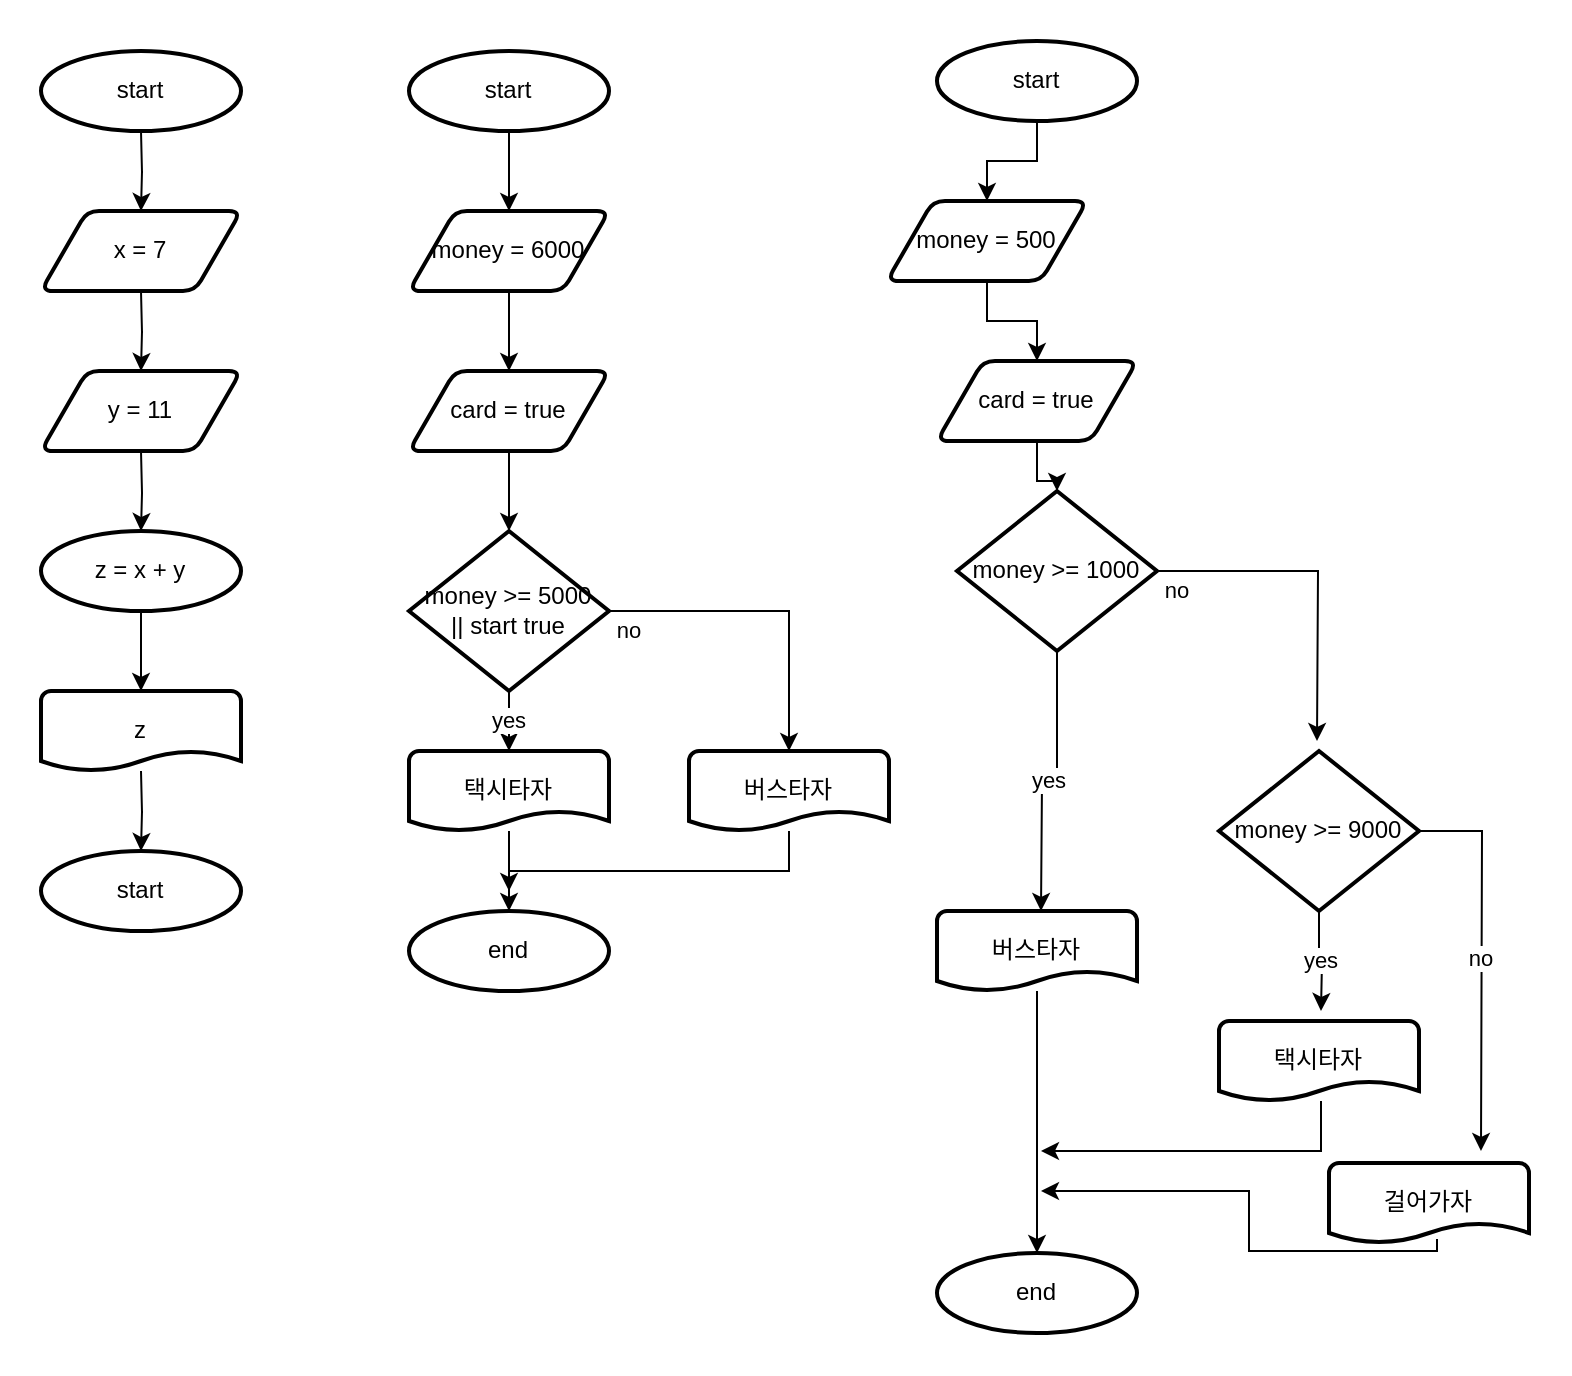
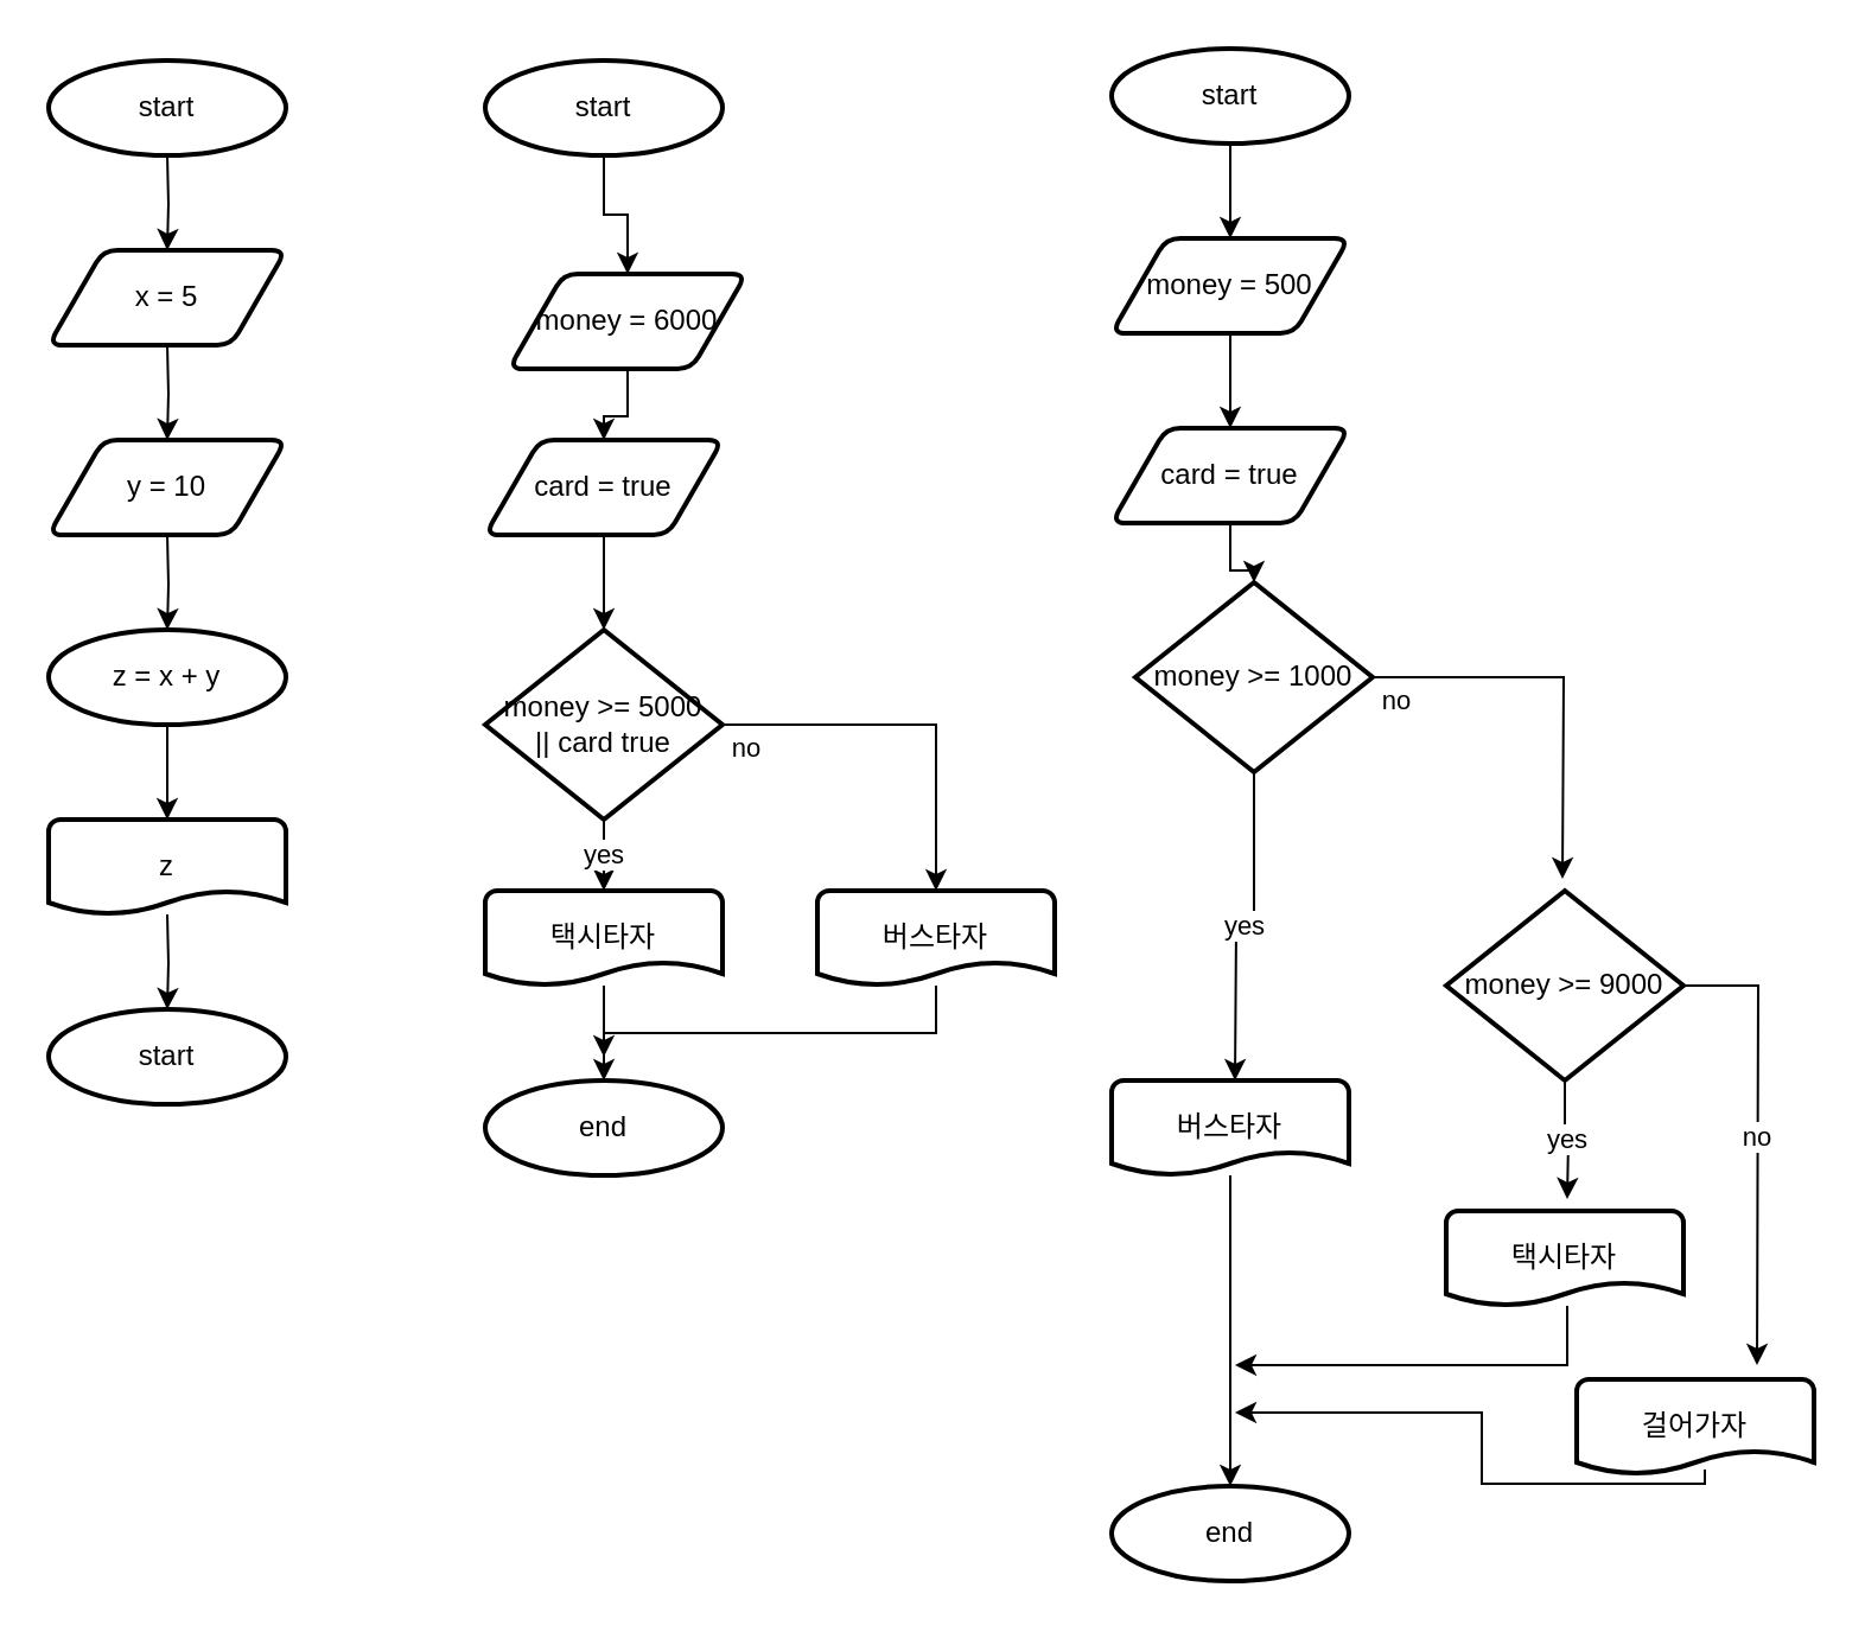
  <mxCell id="0" />
  <mxCell id="1" parent="0" />
  <mxCell id="2" value="" style="edgeStyle=orthogonalEdgeStyle;rounded=0;orthogonalLoop=1;jettySize=auto;html=1;" edge="1" parent="1"><mxGeometry relative="1" as="geometry"><mxPoint x="70" y="385" as="sourcePoint" /><mxPoint x="70" y="425" as="targetPoint" /></mxGeometry></mxCell>
  <mxCell id="3" value="" style="edgeStyle=orthogonalEdgeStyle;rounded=0;orthogonalLoop=1;jettySize=auto;html=1;" edge="1" parent="1"><mxGeometry relative="1" as="geometry"><mxPoint x="70" y="65" as="sourcePoint" /><mxPoint x="70" y="105" as="targetPoint" /></mxGeometry></mxCell>
  <mxCell id="4" value="" style="edgeStyle=orthogonalEdgeStyle;rounded=0;orthogonalLoop=1;jettySize=auto;html=1;" edge="1" parent="1"><mxGeometry relative="1" as="geometry"><mxPoint x="70" y="145" as="sourcePoint" /><mxPoint x="70" y="185" as="targetPoint" /></mxGeometry></mxCell>
  <mxCell id="5" value="" style="edgeStyle=orthogonalEdgeStyle;rounded=0;orthogonalLoop=1;jettySize=auto;html=1;" edge="1" parent="1" target="7"><mxGeometry relative="1" as="geometry"><mxPoint x="70" y="225" as="sourcePoint" /></mxGeometry></mxCell>
  <mxCell id="6" value="" style="edgeStyle=orthogonalEdgeStyle;rounded=0;orthogonalLoop=1;jettySize=auto;html=1;" edge="1" parent="1" source="7"><mxGeometry relative="1" as="geometry"><mxPoint x="70" y="345" as="targetPoint" /></mxGeometry></mxCell>
  <mxCell id="7" value="z = x + y" style="ellipse;whiteSpace=wrap;html=1;absoluteArcSize=1;arcSize=14;strokeWidth=2;" vertex="1" parent="1"><mxGeometry x="20" y="265" width="100" height="40" as="geometry" /></mxCell>
  <mxCell id="8" value="start" style="strokeWidth=2;html=1;shape=mxgraph.flowchart.start_1;whiteSpace=wrap;" vertex="1" parent="1"><mxGeometry x="20" y="25" width="100" height="40" as="geometry" /></mxCell>
  <mxCell id="9" value="start" style="strokeWidth=2;html=1;shape=mxgraph.flowchart.start_1;whiteSpace=wrap;" vertex="1" parent="1"><mxGeometry x="20" y="425" width="100" height="40" as="geometry" /></mxCell>
  <mxCell id="10" value="z" style="strokeWidth=2;html=1;shape=mxgraph.flowchart.document2;whiteSpace=wrap;size=0.25;" vertex="1" parent="1"><mxGeometry x="20" y="345" width="100" height="40" as="geometry" /></mxCell>
- <mxCell id="11" value="x = 7" style="shape=parallelogram;html=1;strokeWidth=2;perimeter=parallelogramPerimeter;whiteSpace=wrap;rounded=1;arcSize=12;size=0.23;" vertex="1" parent="1"><mxGeometry x="20" y="105" width="100" height="40" as="geometry" /></mxCell>
- <mxCell id="12" value="y = 11" style="shape=parallelogram;html=1;strokeWidth=2;perimeter=parallelogramPerimeter;whiteSpace=wrap;rounded=1;arcSize=12;size=0.23;" vertex="1" parent="1"><mxGeometry x="20" y="185" width="100" height="40" as="geometry" /></mxCell>
+ <mxCell id="11" value="x = 5" style="shape=parallelogram;html=1;strokeWidth=2;perimeter=parallelogramPerimeter;whiteSpace=wrap;rounded=1;arcSize=12;size=0.23;" vertex="1" parent="1"><mxGeometry x="20" y="105" width="100" height="40" as="geometry" /></mxCell>
+ <mxCell id="12" value="y = 10" style="shape=parallelogram;html=1;strokeWidth=2;perimeter=parallelogramPerimeter;whiteSpace=wrap;rounded=1;arcSize=12;size=0.23;" vertex="1" parent="1"><mxGeometry x="20" y="185" width="100" height="40" as="geometry" /></mxCell>
  <mxCell id="13" value="" style="edgeStyle=orthogonalEdgeStyle;rounded=0;orthogonalLoop=1;jettySize=auto;html=1;" edge="1" parent="1" source="14" target="20"><mxGeometry relative="1" as="geometry" /></mxCell>
  <mxCell id="14" value="start" style="strokeWidth=2;html=1;shape=mxgraph.flowchart.start_1;whiteSpace=wrap;" vertex="1" parent="1"><mxGeometry x="204" y="25" width="100" height="40" as="geometry" /></mxCell>
  <mxCell id="15" value="end" style="strokeWidth=2;html=1;shape=mxgraph.flowchart.start_1;whiteSpace=wrap;" vertex="1" parent="1"><mxGeometry x="204" y="455" width="100" height="40" as="geometry" /></mxCell>
  <mxCell id="16" value="no" style="edgeStyle=orthogonalEdgeStyle;rounded=0;orthogonalLoop=1;jettySize=auto;html=1;" edge="1" parent="1" source="18" target="26"><mxGeometry x="-0.875" y="-10" relative="1" as="geometry"><mxPoint as="offset" /></mxGeometry></mxCell>
  <mxCell id="17" value="yes" style="edgeStyle=orthogonalEdgeStyle;rounded=0;orthogonalLoop=1;jettySize=auto;html=1;" edge="1" parent="1" source="18" target="24"><mxGeometry relative="1" as="geometry" /></mxCell>
- <mxCell id="18" value="money &amp;gt;= 5000&lt;br&gt;|| start true" style="strokeWidth=2;html=1;shape=mxgraph.flowchart.decision;whiteSpace=wrap;" vertex="1" parent="1"><mxGeometry x="204" y="265" width="100" height="80" as="geometry" /></mxCell>
+ <mxCell id="18" value="money &amp;gt;= 5000&lt;br&gt;|| card true" style="strokeWidth=2;html=1;shape=mxgraph.flowchart.decision;whiteSpace=wrap;" vertex="1" parent="1"><mxGeometry x="204" y="265" width="100" height="80" as="geometry" /></mxCell>
  <mxCell id="19" value="" style="edgeStyle=orthogonalEdgeStyle;rounded=0;orthogonalLoop=1;jettySize=auto;html=1;" edge="1" parent="1" source="20" target="22"><mxGeometry relative="1" as="geometry" /></mxCell>
- <mxCell id="20" value="money = 6000" style="shape=parallelogram;html=1;strokeWidth=2;perimeter=parallelogramPerimeter;whiteSpace=wrap;rounded=1;arcSize=12;size=0.23;" vertex="1" parent="1"><mxGeometry x="204" y="105" width="100" height="40" as="geometry" /></mxCell>
+ <mxCell id="20" value="money = 6000" style="shape=parallelogram;html=1;strokeWidth=2;perimeter=parallelogramPerimeter;whiteSpace=wrap;rounded=1;arcSize=12;size=0.23;" vertex="1" parent="1"><mxGeometry x="214" y="115" width="100" height="40" as="geometry" /></mxCell>
  <mxCell id="21" value="" style="edgeStyle=orthogonalEdgeStyle;rounded=0;orthogonalLoop=1;jettySize=auto;html=1;" edge="1" parent="1" source="22" target="18"><mxGeometry relative="1" as="geometry" /></mxCell>
  <mxCell id="22" value="card = true" style="shape=parallelogram;html=1;strokeWidth=2;perimeter=parallelogramPerimeter;whiteSpace=wrap;rounded=1;arcSize=12;size=0.23;" vertex="1" parent="1"><mxGeometry x="204" y="185" width="100" height="40" as="geometry" /></mxCell>
  <mxCell id="23" value="" style="edgeStyle=orthogonalEdgeStyle;rounded=0;orthogonalLoop=1;jettySize=auto;html=1;" edge="1" parent="1" source="24" target="15"><mxGeometry relative="1" as="geometry" /></mxCell>
  <mxCell id="24" value="택시타자" style="strokeWidth=2;html=1;shape=mxgraph.flowchart.document2;whiteSpace=wrap;size=0.25;" vertex="1" parent="1"><mxGeometry x="204" y="375" width="100" height="40" as="geometry" /></mxCell>
  <mxCell id="25" style="edgeStyle=orthogonalEdgeStyle;rounded=0;orthogonalLoop=1;jettySize=auto;html=1;" edge="1" parent="1" source="26"><mxGeometry relative="1" as="geometry"><mxPoint x="254" y="445" as="targetPoint" /><Array as="points"><mxPoint x="394" y="435" /><mxPoint x="254" y="435" /></Array></mxGeometry></mxCell>
  <mxCell id="26" value="버스타자" style="strokeWidth=2;html=1;shape=mxgraph.flowchart.document2;whiteSpace=wrap;size=0.25;" vertex="1" parent="1"><mxGeometry x="344" y="375" width="100" height="40" as="geometry" /></mxCell>
  <mxCell id="27" value="" style="edgeStyle=orthogonalEdgeStyle;rounded=0;orthogonalLoop=1;jettySize=auto;html=1;" edge="1" parent="1" source="28" target="34"><mxGeometry relative="1" as="geometry" /></mxCell>
  <mxCell id="28" value="start" style="strokeWidth=2;html=1;shape=mxgraph.flowchart.start_1;whiteSpace=wrap;" vertex="1" parent="1"><mxGeometry x="468" y="20" width="100" height="40" as="geometry" /></mxCell>
  <mxCell id="29" value="end" style="strokeWidth=2;html=1;shape=mxgraph.flowchart.start_1;whiteSpace=wrap;" vertex="1" parent="1"><mxGeometry x="468" y="626" width="100" height="40" as="geometry" /></mxCell>
  <mxCell id="30" value="no" style="edgeStyle=orthogonalEdgeStyle;rounded=0;orthogonalLoop=1;jettySize=auto;html=1;" edge="1" parent="1" source="32"><mxGeometry x="-0.875" y="-10" relative="1" as="geometry"><mxPoint as="offset" /><mxPoint x="658" y="370" as="targetPoint" /></mxGeometry></mxCell>
  <mxCell id="31" value="yes" style="edgeStyle=orthogonalEdgeStyle;rounded=0;orthogonalLoop=1;jettySize=auto;html=1;" edge="1" parent="1" source="32"><mxGeometry relative="1" as="geometry"><mxPoint x="520" y="455" as="targetPoint" /></mxGeometry></mxCell>
  <mxCell id="32" value="money &amp;gt;= 1000&lt;br&gt;" style="strokeWidth=2;html=1;shape=mxgraph.flowchart.decision;whiteSpace=wrap;" vertex="1" parent="1"><mxGeometry x="478" y="245" width="100" height="80" as="geometry" /></mxCell>
  <mxCell id="33" value="" style="edgeStyle=orthogonalEdgeStyle;rounded=0;orthogonalLoop=1;jettySize=auto;html=1;" edge="1" parent="1" source="34" target="36"><mxGeometry relative="1" as="geometry" /></mxCell>
- <mxCell id="34" value="money = 500" style="shape=parallelogram;html=1;strokeWidth=2;perimeter=parallelogramPerimeter;whiteSpace=wrap;rounded=1;arcSize=12;size=0.23;" vertex="1" parent="1"><mxGeometry x="443" y="100" width="100" height="40" as="geometry" /></mxCell>
+ <mxCell id="34" value="money = 500" style="shape=parallelogram;html=1;strokeWidth=2;perimeter=parallelogramPerimeter;whiteSpace=wrap;rounded=1;arcSize=12;size=0.23;" vertex="1" parent="1"><mxGeometry x="468" y="100" width="100" height="40" as="geometry" /></mxCell>
  <mxCell id="35" value="" style="edgeStyle=orthogonalEdgeStyle;rounded=0;orthogonalLoop=1;jettySize=auto;html=1;" edge="1" parent="1" source="36" target="32"><mxGeometry relative="1" as="geometry" /></mxCell>
  <mxCell id="36" value="card = true" style="shape=parallelogram;html=1;strokeWidth=2;perimeter=parallelogramPerimeter;whiteSpace=wrap;rounded=1;arcSize=12;size=0.23;" vertex="1" parent="1"><mxGeometry x="468" y="180" width="100" height="40" as="geometry" /></mxCell>
  <mxCell id="37" value="yes" style="edgeStyle=orthogonalEdgeStyle;rounded=0;orthogonalLoop=1;jettySize=auto;html=1;" edge="1" parent="1" source="39"><mxGeometry relative="1" as="geometry"><mxPoint x="660" y="505" as="targetPoint" /></mxGeometry></mxCell>
  <mxCell id="38" value="no" style="edgeStyle=orthogonalEdgeStyle;rounded=0;orthogonalLoop=1;jettySize=auto;html=1;" edge="1" parent="1" source="39"><mxGeometry relative="1" as="geometry"><mxPoint x="740" y="575" as="targetPoint" /></mxGeometry></mxCell>
  <mxCell id="39" value="money &amp;gt;= 9000" style="strokeWidth=2;html=1;shape=mxgraph.flowchart.decision;whiteSpace=wrap;" vertex="1" parent="1"><mxGeometry x="609" y="375" width="100" height="80" as="geometry" /></mxCell>
  <mxCell id="40" style="edgeStyle=orthogonalEdgeStyle;rounded=0;orthogonalLoop=1;jettySize=auto;html=1;entryX=0.5;entryY=0;entryDx=0;entryDy=0;entryPerimeter=0;" edge="1" parent="1" source="41" target="29"><mxGeometry relative="1" as="geometry" /></mxCell>
  <mxCell id="41" value="버스타자" style="strokeWidth=2;html=1;shape=mxgraph.flowchart.document2;whiteSpace=wrap;size=0.25;" vertex="1" parent="1"><mxGeometry x="468" y="455" width="100" height="40" as="geometry" /></mxCell>
  <mxCell id="42" style="edgeStyle=orthogonalEdgeStyle;rounded=0;orthogonalLoop=1;jettySize=auto;html=1;" edge="1" parent="1" source="43"><mxGeometry relative="1" as="geometry"><mxPoint x="520" y="575" as="targetPoint" /><Array as="points"><mxPoint x="660" y="575" /></Array></mxGeometry></mxCell>
  <mxCell id="43" value="택시타자" style="strokeWidth=2;html=1;shape=mxgraph.flowchart.document2;whiteSpace=wrap;size=0.25;" vertex="1" parent="1"><mxGeometry x="609" y="510" width="100" height="40" as="geometry" /></mxCell>
  <mxCell id="44" style="edgeStyle=orthogonalEdgeStyle;rounded=0;orthogonalLoop=1;jettySize=auto;html=1;exitX=0.54;exitY=0.95;exitDx=0;exitDy=0;exitPerimeter=0;" edge="1" parent="1" source="45"><mxGeometry relative="1" as="geometry"><mxPoint x="520" y="595" as="targetPoint" /><Array as="points"><mxPoint x="718" y="625" /><mxPoint x="624" y="625" /><mxPoint x="624" y="595" /></Array></mxGeometry></mxCell>
  <mxCell id="45" value="걸어가자" style="strokeWidth=2;html=1;shape=mxgraph.flowchart.document2;whiteSpace=wrap;size=0.25;" vertex="1" parent="1"><mxGeometry x="664" y="581" width="100" height="40" as="geometry" /></mxCell>
